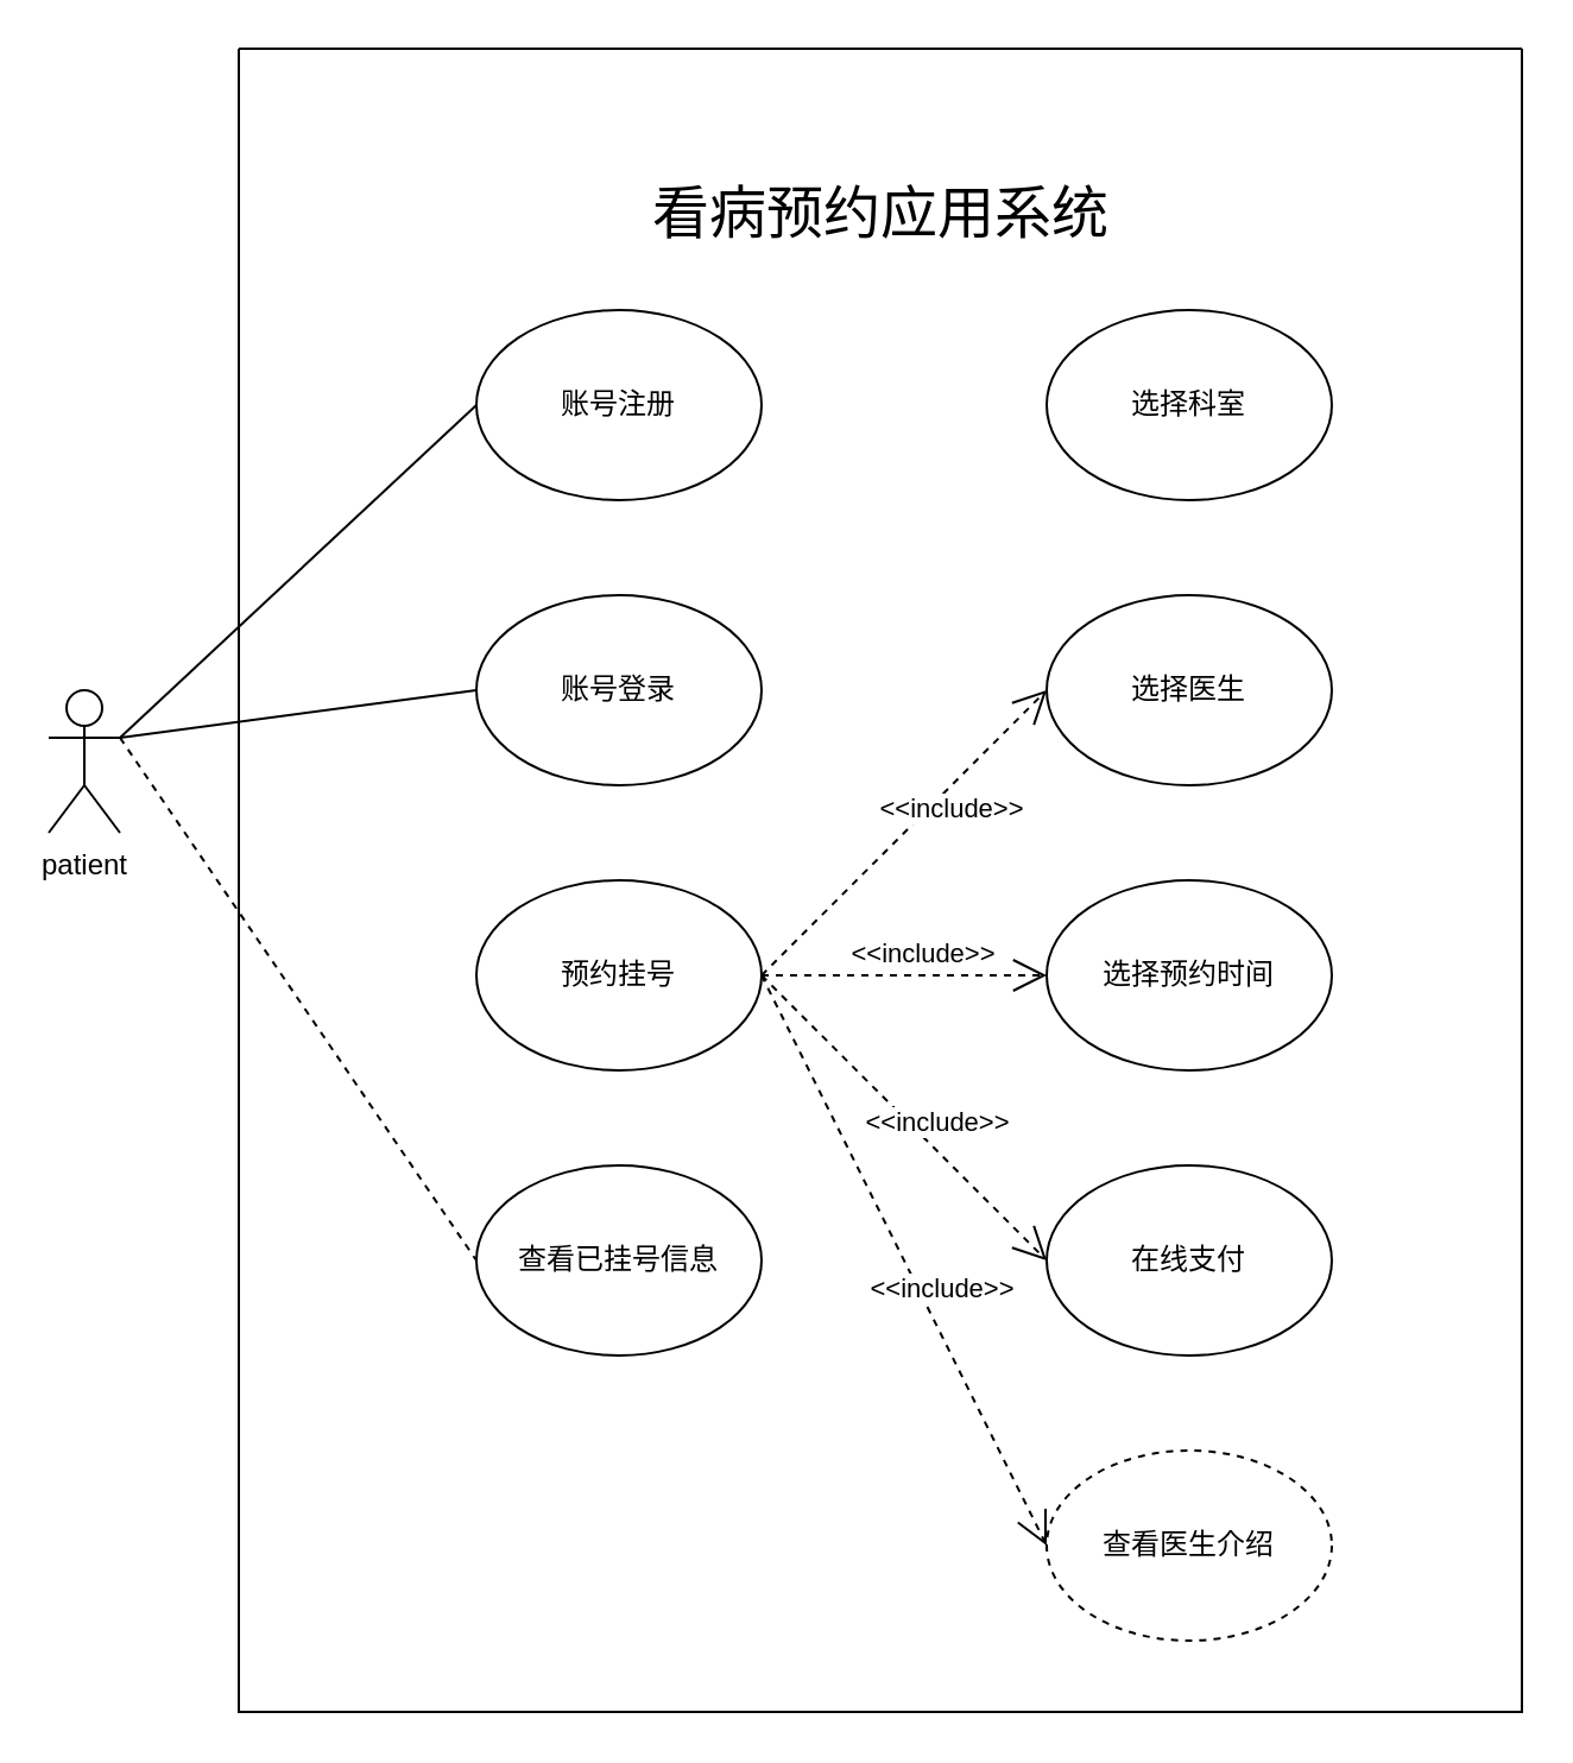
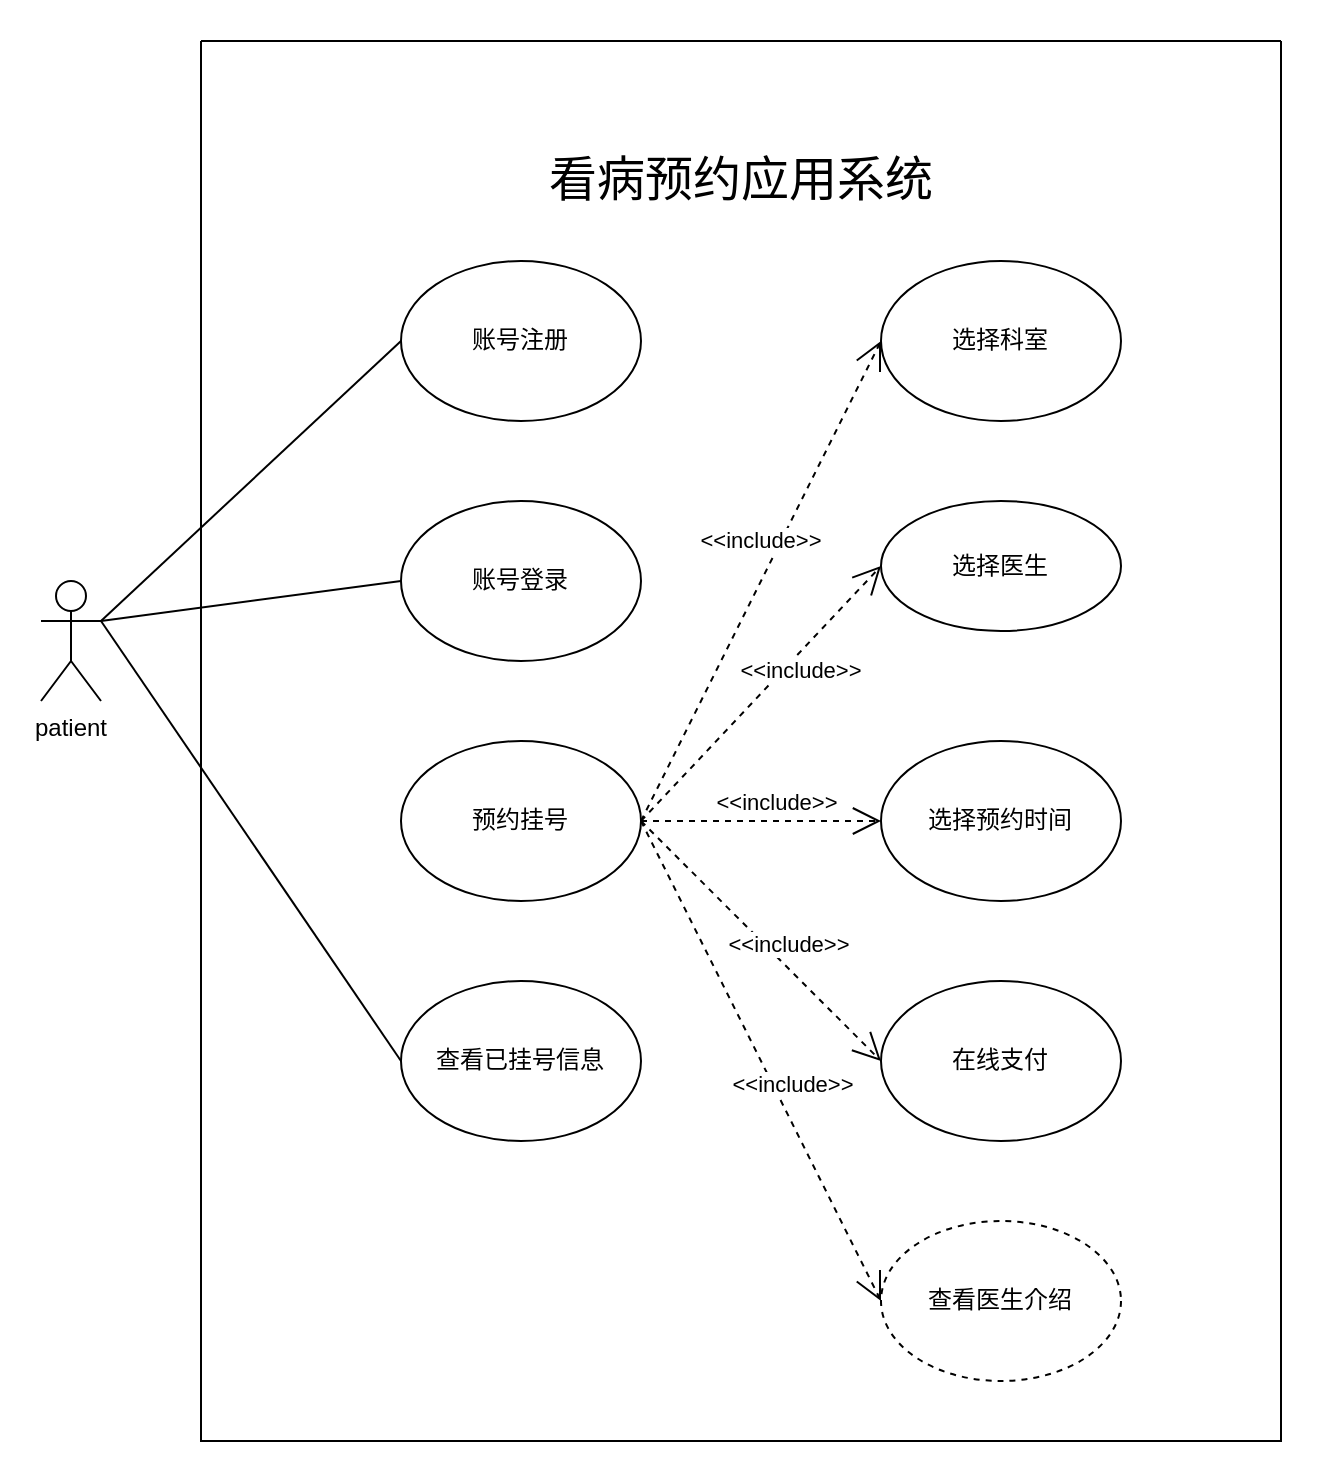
  <mxCell id="0" />
  <mxCell id="1" parent="0" />
  <mxCell id="2" value="" style="swimlane;startSize=0;" vertex="1" parent="1"><mxGeometry x="100" y="20" width="540" height="700" as="geometry"><mxRectangle x="130" y="160" width="50" height="40" as="alternateBounds" /></mxGeometry></mxCell>
  <mxCell id="3" value="&lt;font style=&quot;font-size: 24px;&quot;&gt;看病预约应用系统&lt;/font&gt;" style="text;html=1;align=center;verticalAlign=middle;resizable=0;points=[];autosize=1;strokeColor=none;fillColor=none;" vertex="1" parent="2"><mxGeometry x="160" y="50" width="220" height="40" as="geometry" /></mxCell>
  <mxCell id="4" value="账号注册" style="ellipse;whiteSpace=wrap;html=1;" vertex="1" parent="2"><mxGeometry x="100" y="110" width="120" height="80" as="geometry" /></mxCell>
  <mxCell id="5" value="账号登录" style="ellipse;whiteSpace=wrap;html=1;" vertex="1" parent="2"><mxGeometry x="100" y="230" width="120" height="80" as="geometry" /></mxCell>
  <mxCell id="6" value="预约挂号" style="ellipse;whiteSpace=wrap;html=1;" vertex="1" parent="2"><mxGeometry x="100" y="350" width="120" height="80" as="geometry" /></mxCell>
  <mxCell id="7" value="查看已挂号信息" style="ellipse;whiteSpace=wrap;html=1;" vertex="1" parent="2"><mxGeometry x="100" y="470" width="120" height="80" as="geometry" /></mxCell>
  <mxCell id="8" value="选择科室" style="ellipse;whiteSpace=wrap;html=1;" vertex="1" parent="2"><mxGeometry x="340" y="110" width="120" height="80" as="geometry" /></mxCell>
- <mxCell id="9" value="选择医生" style="ellipse;whiteSpace=wrap;html=1;" vertex="1" parent="2"><mxGeometry x="340" y="230" width="120" height="80" as="geometry" /></mxCell>
+ <mxCell id="9" value="选择医生" style="ellipse;whiteSpace=wrap;html=1;" vertex="1" parent="2"><mxGeometry x="340" y="230" width="120" height="65" as="geometry" /></mxCell>
  <mxCell id="10" value="选择预约时间" style="ellipse;whiteSpace=wrap;html=1;" vertex="1" parent="2"><mxGeometry x="340" y="350" width="120" height="80" as="geometry" /></mxCell>
  <mxCell id="11" value="在线支付" style="ellipse;whiteSpace=wrap;html=1;" vertex="1" parent="2"><mxGeometry x="340" y="470" width="120" height="80" as="geometry" /></mxCell>
  <mxCell id="12" value="查看医生介绍" style="ellipse;whiteSpace=wrap;html=1;dashed=1;" vertex="1" parent="2"><mxGeometry x="340" y="590" width="120" height="80" as="geometry" /></mxCell>
+ <mxCell id="13" value="&amp;lt;&amp;lt;include&amp;gt;&amp;gt;" style="endArrow=open;endSize=12;dashed=1;html=1;rounded=0;exitX=1;exitY=0.5;exitDx=0;exitDy=0;entryX=0;entryY=0.5;entryDx=0;entryDy=0;" edge="1" parent="2" source="6" target="8"><mxGeometry x="0.133" y="9" width="160" relative="1" as="geometry"><mxPoint x="230" y="200" as="sourcePoint" /><mxPoint x="390" y="200" as="targetPoint" /><mxPoint as="offset" /></mxGeometry></mxCell>
  <mxCell id="14" value="&amp;lt;&amp;lt;include&amp;gt;&amp;gt;" style="endArrow=open;endSize=12;dashed=1;html=1;rounded=0;exitX=1;exitY=0.5;exitDx=0;exitDy=0;entryX=0;entryY=0.5;entryDx=0;entryDy=0;" edge="1" parent="2" source="6" target="10"><mxGeometry x="0.133" y="9" width="160" relative="1" as="geometry"><mxPoint x="240" y="410" as="sourcePoint" /><mxPoint x="360" y="170" as="targetPoint" /><mxPoint as="offset" /></mxGeometry></mxCell>
  <mxCell id="15" value="&amp;lt;&amp;lt;include&amp;gt;&amp;gt;" style="endArrow=open;endSize=12;dashed=1;html=1;rounded=0;exitX=1;exitY=0.5;exitDx=0;exitDy=0;entryX=0;entryY=0.5;entryDx=0;entryDy=0;" edge="1" parent="2" source="6" target="11"><mxGeometry x="0.133" y="9" width="160" relative="1" as="geometry"><mxPoint x="250" y="420" as="sourcePoint" /><mxPoint x="370" y="180" as="targetPoint" /><mxPoint as="offset" /></mxGeometry></mxCell>
  <mxCell id="16" value="&amp;lt;&amp;lt;include&amp;gt;&amp;gt;" style="endArrow=open;endSize=12;dashed=1;html=1;rounded=0;exitX=1;exitY=0.5;exitDx=0;exitDy=0;entryX=0;entryY=0.5;entryDx=0;entryDy=0;" edge="1" parent="2" source="6" target="12"><mxGeometry x="0.133" y="9" width="160" relative="1" as="geometry"><mxPoint x="260" y="430" as="sourcePoint" /><mxPoint x="380" y="190" as="targetPoint" /><mxPoint as="offset" /></mxGeometry></mxCell>
  <mxCell id="17" value="patient" style="shape=umlActor;verticalLabelPosition=bottom;verticalAlign=top;html=1;outlineConnect=0;" vertex="1" parent="1"><mxGeometry x="20" y="290" width="30" height="60" as="geometry" /></mxCell>
  <mxCell id="18" value="" style="endArrow=none;html=1;rounded=0;entryX=0;entryY=0.5;entryDx=0;entryDy=0;exitX=1;exitY=0.333;exitDx=0;exitDy=0;exitPerimeter=0;" edge="1" parent="1" source="17" target="4"><mxGeometry width="50" height="50" relative="1" as="geometry"><mxPoint x="70" y="250" as="sourcePoint" /><mxPoint x="120" y="270" as="targetPoint" /></mxGeometry></mxCell>
  <mxCell id="19" value="" style="endArrow=none;html=1;rounded=0;exitX=1;exitY=0.333;exitDx=0;exitDy=0;exitPerimeter=0;entryX=0;entryY=0.5;entryDx=0;entryDy=0;" edge="1" parent="1" source="17" target="5"><mxGeometry width="50" height="50" relative="1" as="geometry"><mxPoint x="110" y="340" as="sourcePoint" /><mxPoint x="160" y="290" as="targetPoint" /></mxGeometry></mxCell>
- <mxCell id="20" value="" style="endArrow=none;html=1;rounded=0;entryX=0;entryY=0.5;entryDx=0;entryDy=0;exitX=1;exitY=0.333;exitDx=0;exitDy=0;exitPerimeter=0;dashed=1;" edge="1" parent="1" source="17" target="7"><mxGeometry width="50" height="50" relative="1" as="geometry"><mxPoint x="70" y="470" as="sourcePoint" /><mxPoint x="120" y="420" as="targetPoint" /></mxGeometry></mxCell>
+ <mxCell id="20" value="" style="endArrow=none;html=1;rounded=0;entryX=0;entryY=0.5;entryDx=0;entryDy=0;exitX=1;exitY=0.333;exitDx=0;exitDy=0;exitPerimeter=0;" edge="1" parent="1" source="17" target="7"><mxGeometry width="50" height="50" relative="1" as="geometry"><mxPoint x="70" y="470" as="sourcePoint" /><mxPoint x="120" y="420" as="targetPoint" /></mxGeometry></mxCell>
  <mxCell id="21" value="&amp;lt;&amp;lt;include&amp;gt;&amp;gt;" style="endArrow=open;endSize=12;dashed=1;html=1;rounded=0;entryX=0;entryY=0.5;entryDx=0;entryDy=0;" edge="1" parent="1" target="9"><mxGeometry x="0.25" y="-7" width="160" relative="1" as="geometry"><mxPoint x="320" y="410" as="sourcePoint" /><mxPoint x="450" y="180" as="targetPoint" /><mxPoint as="offset" /></mxGeometry></mxCell>
